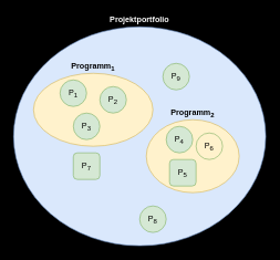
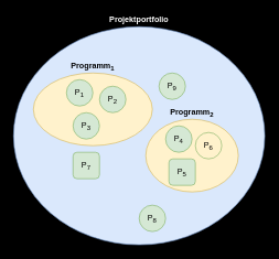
  <mxCell id="0" />
  <mxCell id="1" parent="0" />
  <mxCell id="2" value="" style="ellipse;whiteSpace=wrap;html=1;fillColor=#dae8fc;strokeColor=#6c8ebf;" vertex="1" parent="1"><mxGeometry x="20" y="40" width="380" height="330" as="geometry" /></mxCell>
  <mxCell id="3" value="" style="ellipse;whiteSpace=wrap;html=1;fillColor=#fff2cc;strokeColor=#d6b656;" vertex="1" parent="1"><mxGeometry x="50" y="110" width="180" height="110" as="geometry" /></mxCell>
- <mxCell id="4" value="P&lt;sub&gt;1&lt;/sub&gt;" style="ellipse;whiteSpace=wrap;html=1;fillColor=#d5e8d4;strokeColor=#82b366;" vertex="1" parent="1"><mxGeometry x="90" y="120" width="40" height="40" as="geometry" /></mxCell>
+ <mxCell id="4" value="P&lt;sub&gt;1&lt;/sub&gt;" style="ellipse;whiteSpace=wrap;html=1;fillColor=#d5e8d4;strokeColor=#82b366;" vertex="1" parent="1"><mxGeometry x="100" y="120" width="40" height="40" as="geometry" /></mxCell>
  <mxCell id="5" value="P&lt;sub&gt;3&lt;/sub&gt;" style="ellipse;whiteSpace=wrap;html=1;fillColor=#d5e8d4;strokeColor=#82b366;" vertex="1" parent="1"><mxGeometry x="110" y="170" width="40" height="40" as="geometry" /></mxCell>
  <mxCell id="6" value="P&lt;sub&gt;2&lt;/sub&gt;" style="ellipse;whiteSpace=wrap;html=1;fillColor=#d5e8d4;strokeColor=#82b366;" vertex="1" parent="1"><mxGeometry x="150" y="130" width="40" height="40" as="geometry" /></mxCell>
  <mxCell id="7" value="Programm&lt;sub&gt;1&lt;/sub&gt;" style="text;html=1;strokeColor=none;fillColor=none;align=center;verticalAlign=middle;whiteSpace=wrap;rounded=0;fontStyle=1" vertex="1" parent="1"><mxGeometry x="105" y="90" width="70" height="20" as="geometry" /></mxCell>
  <mxCell id="8" value="" style="ellipse;whiteSpace=wrap;html=1;fillColor=#fff2cc;strokeColor=#d6b656;" vertex="1" parent="1"><mxGeometry x="220" y="180" width="140" height="110" as="geometry" /></mxCell>
  <mxCell id="9" value="P&lt;sub&gt;4&lt;/sub&gt;" style="ellipse;whiteSpace=wrap;html=1;fillColor=#d5e8d4;strokeColor=#82b366;" vertex="1" parent="1"><mxGeometry x="250" y="190" width="40" height="40" as="geometry" /></mxCell>
  <mxCell id="10" value="P&lt;sub&gt;6&lt;/sub&gt;" style="ellipse;whiteSpace=wrap;html=1;fillColor=#fff2cc;strokeColor=#82b366;" vertex="1" parent="1"><mxGeometry x="295" y="200" width="40" height="40" as="geometry" /></mxCell>
  <mxCell id="11" value="P&lt;sub&gt;5&lt;/sub&gt;" style="whiteSpace=wrap;html=1;fillColor=#d5e8d4;strokeColor=#82b366;rounded=1;" vertex="1" parent="1"><mxGeometry x="255" y="240" width="40" height="40" as="geometry" /></mxCell>
  <mxCell id="12" value="Programm&lt;sub&gt;2&lt;/sub&gt;" style="text;html=1;strokeColor=none;fillColor=none;align=center;verticalAlign=middle;whiteSpace=wrap;rounded=0;fontStyle=1" vertex="1" parent="1"><mxGeometry x="255" y="160" width="70" height="20" as="geometry" /></mxCell>
- <mxCell id="13" value="P&lt;sub&gt;9&lt;/sub&gt;" style="ellipse;whiteSpace=wrap;html=1;fillColor=#d5e8d4;strokeColor=#82b366;" vertex="1" parent="1"><mxGeometry x="245" y="95" width="40" height="40" as="geometry" /></mxCell>
+ <mxCell id="13" value="P&lt;sub&gt;9&lt;/sub&gt;" style="ellipse;whiteSpace=wrap;html=1;fillColor=#d5e8d4;strokeColor=#82b366;" vertex="1" parent="1"><mxGeometry x="240" y="110" width="40" height="40" as="geometry" /></mxCell>
  <mxCell id="14" value="P&lt;sub&gt;8&lt;/sub&gt;" style="ellipse;whiteSpace=wrap;html=1;fillColor=#d5e8d4;strokeColor=#82b366;" vertex="1" parent="1"><mxGeometry x="210" y="310" width="40" height="40" as="geometry" /></mxCell>
  <mxCell id="15" value="P&lt;sub&gt;7&lt;/sub&gt;" style="whiteSpace=wrap;html=1;fillColor=#d5e8d4;strokeColor=#82b366;rounded=1;" vertex="1" parent="1"><mxGeometry x="110" y="230" width="40" height="40" as="geometry" /></mxCell>
  <mxCell id="16" value="Projektportfolio" style="text;html=1;strokeColor=none;fillColor=none;align=center;verticalAlign=middle;whiteSpace=wrap;rounded=0;fontStyle=1;fontColor=#FFFFFF;" vertex="1" parent="1"><mxGeometry x="160" y="20" width="100" height="20" as="geometry" /></mxCell>
